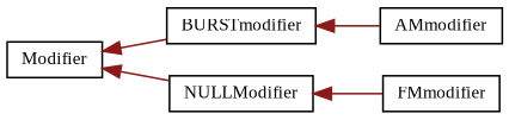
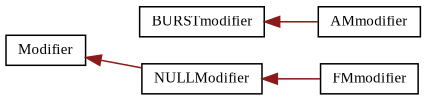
  digraph {
    fontname="Liberation Serif"
    rankdir=LR
    node [color=black fillcolor=white fontname="Liberation Serif" fontsize=10 shape=record style=filled]
    edge [color=firebrick4 dir=back fontname="Liberation Serif" fontsize=10 labelfontname=Helvetica labelfontsize=10 style=solid]
    n1 [height=0.2 label=Modifier width=0.4]
    n2 [height=0.2 label=BURSTmodifier width=0.4]
    n3 [height=0.2 label=NULLModifier width=0.4]
    n4 [height=0.2 label=AMmodifier width=0.4]
    n5 [height=0.2 label=FMmodifier width=0.4]
-   n1 -> n2
    n1 -> n3
    n2 -> n4
    n3 -> n5
  }
